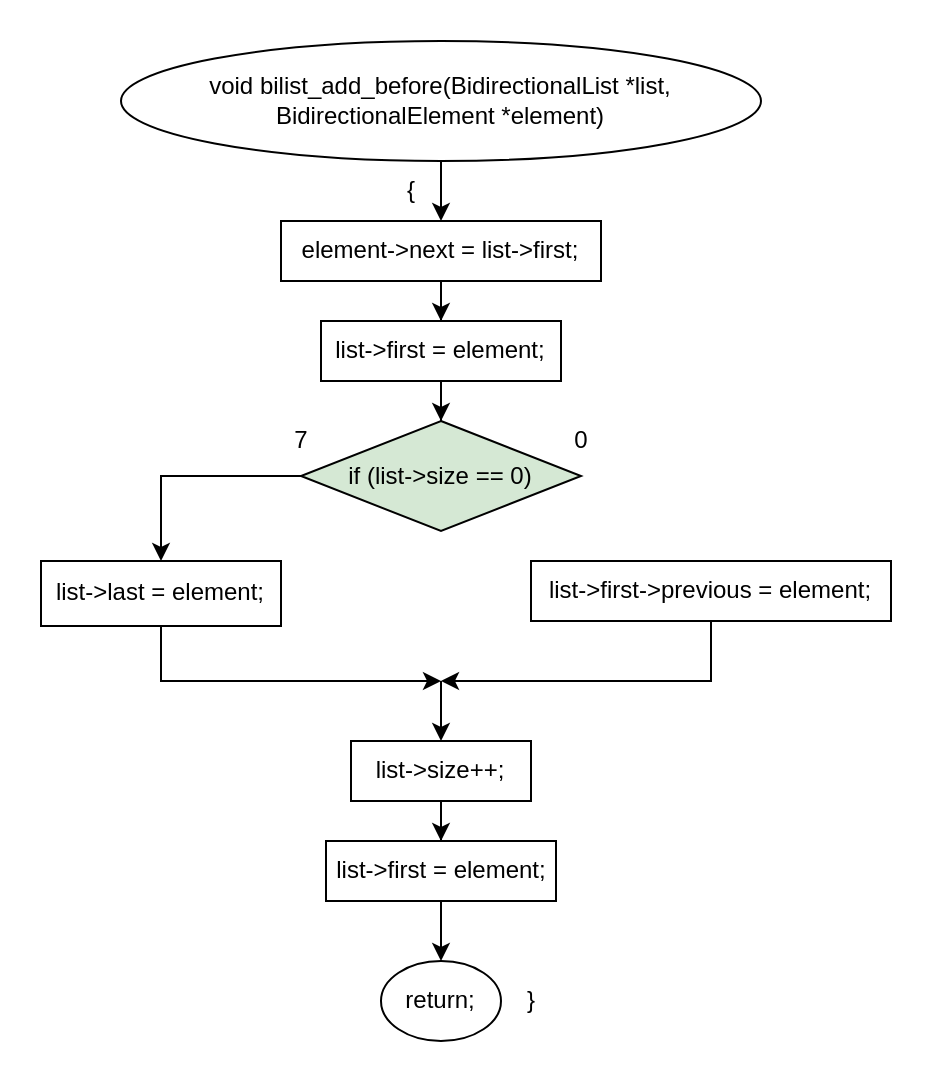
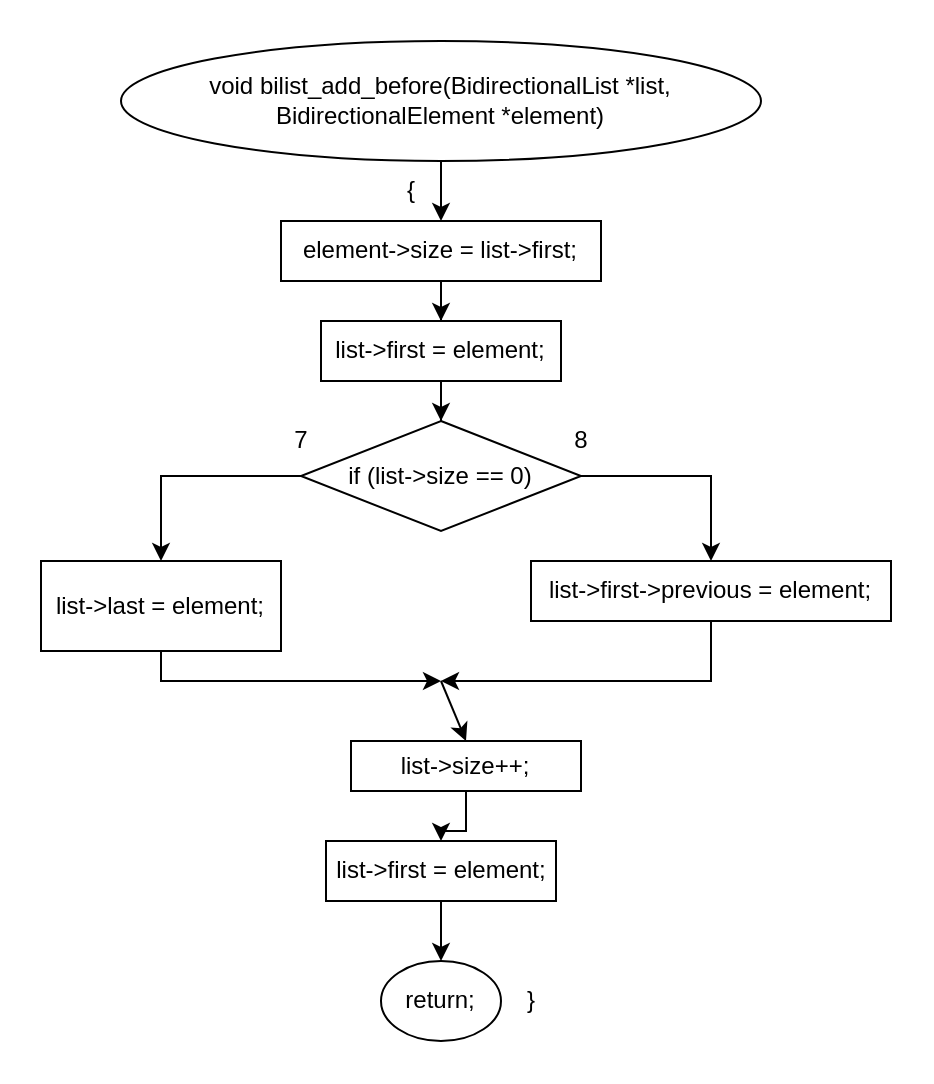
  <mxCell id="0" />
  <mxCell id="1" parent="0" />
  <mxCell id="2" value="" style="edgeStyle=orthogonalEdgeStyle;rounded=0;orthogonalLoop=1;jettySize=auto;html=1;" parent="1" source="3" target="5" edge="1"><mxGeometry relative="1" as="geometry" /></mxCell>
  <mxCell id="3" value="void bilist_add_before(BidirectionalList *list, BidirectionalElement *element)" style="ellipse;whiteSpace=wrap;html=1;" parent="1" vertex="1"><mxGeometry x="60" y="20" width="320" height="60" as="geometry" /></mxCell>
  <mxCell id="4" value="" style="edgeStyle=orthogonalEdgeStyle;rounded=0;orthogonalLoop=1;jettySize=auto;html=1;" parent="1" source="5" target="7" edge="1"><mxGeometry relative="1" as="geometry" /></mxCell>
- <mxCell id="5" value="element-&amp;gt;next = list-&amp;gt;first;" style="whiteSpace=wrap;html=1;" parent="1" vertex="1"><mxGeometry x="140" y="110" width="160" height="30" as="geometry" /></mxCell>
+ <mxCell id="5" value="element-&amp;gt;size = list-&amp;gt;first;" style="whiteSpace=wrap;html=1;" parent="1" vertex="1"><mxGeometry x="140" y="110" width="160" height="30" as="geometry" /></mxCell>
  <mxCell id="6" value="" style="edgeStyle=orthogonalEdgeStyle;rounded=0;orthogonalLoop=1;jettySize=auto;html=1;" parent="1" source="7" target="11" edge="1"><mxGeometry relative="1" as="geometry" /></mxCell>
  <mxCell id="7" value="list-&amp;gt;first = element;" style="whiteSpace=wrap;html=1;" parent="1" vertex="1"><mxGeometry x="160" y="160" width="120" height="30" as="geometry" /></mxCell>
  <mxCell id="8" value="{" style="text;html=1;align=center;verticalAlign=middle;resizable=0;points=[];autosize=1;strokeColor=none;fillColor=none;" parent="1" vertex="1"><mxGeometry x="190" y="80" width="30" height="30" as="geometry" /></mxCell>
  <mxCell id="9" value="" style="edgeStyle=orthogonalEdgeStyle;rounded=0;orthogonalLoop=1;jettySize=auto;html=1;" parent="1" source="11" target="13" edge="1"><mxGeometry relative="1" as="geometry" /></mxCell>
- <mxCell id="11" value="if (list-&amp;gt;size == 0)" style="rhombus;whiteSpace=wrap;html=1;fillColor=#d5e8d4;" parent="1" vertex="1"><mxGeometry x="150" y="210" width="140" height="55" as="geometry" /></mxCell>
+ <mxCell id="10" style="edgeStyle=orthogonalEdgeStyle;rounded=0;orthogonalLoop=1;jettySize=auto;html=1;entryX=0.5;entryY=0;entryDx=0;entryDy=0;" edge="1" parent="1" source="11" target="22"><mxGeometry relative="1" as="geometry"><Array as="points"><mxPoint x="355" y="238" /></Array></mxGeometry></mxCell>
+ <mxCell id="11" value="if (list-&amp;gt;size == 0)" style="rhombus;whiteSpace=wrap;html=1;" parent="1" vertex="1"><mxGeometry x="150" y="210" width="140" height="55" as="geometry" /></mxCell>
  <mxCell id="12" style="edgeStyle=orthogonalEdgeStyle;rounded=0;orthogonalLoop=1;jettySize=auto;html=1;" parent="1" source="13" edge="1"><mxGeometry relative="1" as="geometry"><mxPoint x="220" y="340" as="targetPoint" /><Array as="points"><mxPoint x="80" y="340" /></Array></mxGeometry></mxCell>
- <mxCell id="13" value="list-&amp;gt;last = element;" style="whiteSpace=wrap;html=1;" parent="1" vertex="1"><mxGeometry x="20" y="280" width="120" height="32.5" as="geometry" /></mxCell>
+ <mxCell id="13" value="list-&amp;gt;last = element;" style="whiteSpace=wrap;html=1;" parent="1" vertex="1"><mxGeometry x="20" y="280" width="120" height="45" as="geometry" /></mxCell>
  <mxCell id="14" value="" style="edgeStyle=orthogonalEdgeStyle;rounded=0;orthogonalLoop=1;jettySize=auto;html=1;" edge="1" parent="1" source="15" target="24"><mxGeometry relative="1" as="geometry" /></mxCell>
- <mxCell id="15" value="list-&amp;gt;size++;" style="whiteSpace=wrap;html=1;" parent="1" vertex="1"><mxGeometry x="175" y="370" width="90" height="30" as="geometry" /></mxCell>
- <mxCell id="16" value="0" style="text;html=1;align=center;verticalAlign=middle;resizable=0;points=[];autosize=1;strokeColor=none;fillColor=none;" parent="1" vertex="1"><mxGeometry x="275" y="205" width="30" height="30" as="geometry" /></mxCell>
+ <mxCell id="15" value="list-&amp;gt;size++;" style="whiteSpace=wrap;html=1;" parent="1" vertex="1"><mxGeometry x="175" y="370" width="115" height="25" as="geometry" /></mxCell>
+ <mxCell id="16" value="8" style="text;html=1;align=center;verticalAlign=middle;resizable=0;points=[];autosize=1;strokeColor=none;fillColor=none;" parent="1" vertex="1"><mxGeometry x="275" y="205" width="30" height="30" as="geometry" /></mxCell>
  <mxCell id="17" value="7" style="text;html=1;align=center;verticalAlign=middle;resizable=0;points=[];autosize=1;strokeColor=none;fillColor=none;" parent="1" vertex="1"><mxGeometry x="135" y="205" width="30" height="30" as="geometry" /></mxCell>
  <mxCell id="18" value="" style="endArrow=classic;html=1;rounded=0;entryX=0.5;entryY=0;entryDx=0;entryDy=0;" parent="1" target="15" edge="1"><mxGeometry width="50" height="50" relative="1" as="geometry"><mxPoint x="220" y="340" as="sourcePoint" /><mxPoint x="260" y="290" as="targetPoint" /></mxGeometry></mxCell>
  <mxCell id="19" value="return;" style="ellipse;whiteSpace=wrap;html=1;" parent="1" vertex="1"><mxGeometry x="190" y="480" width="60" height="40" as="geometry" /></mxCell>
  <mxCell id="20" value="}" style="text;html=1;align=center;verticalAlign=middle;resizable=0;points=[];autosize=1;strokeColor=none;fillColor=none;" parent="1" vertex="1"><mxGeometry x="250" y="485" width="30" height="30" as="geometry" /></mxCell>
  <mxCell id="21" style="edgeStyle=orthogonalEdgeStyle;rounded=0;orthogonalLoop=1;jettySize=auto;html=1;" edge="1" parent="1" source="22"><mxGeometry relative="1" as="geometry"><mxPoint x="220" y="340" as="targetPoint" /><Array as="points"><mxPoint x="355" y="340" /></Array></mxGeometry></mxCell>
  <mxCell id="22" value="list-&amp;gt;first-&amp;gt;previous = element;" style="whiteSpace=wrap;html=1;" vertex="1" parent="1"><mxGeometry x="265" y="280" width="180" height="30" as="geometry" /></mxCell>
  <mxCell id="23" value="" style="edgeStyle=orthogonalEdgeStyle;rounded=0;orthogonalLoop=1;jettySize=auto;html=1;entryX=0.5;entryY=0;entryDx=0;entryDy=0;" edge="1" parent="1" source="24" target="19"><mxGeometry relative="1" as="geometry" /></mxCell>
  <mxCell id="24" value="list-&amp;gt;first = element;" style="whiteSpace=wrap;html=1;" vertex="1" parent="1"><mxGeometry x="162.5" y="420" width="115" height="30" as="geometry" /></mxCell>
